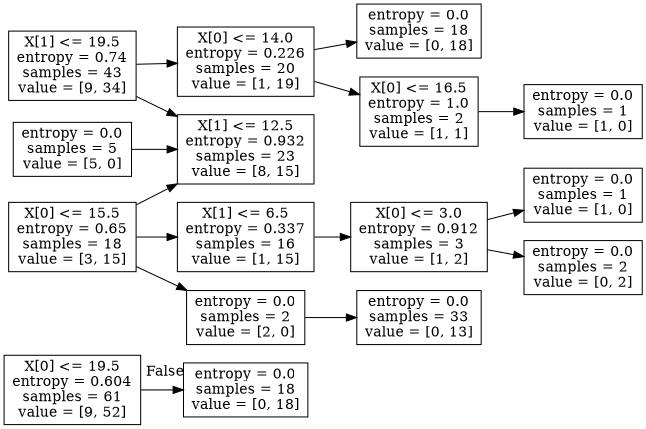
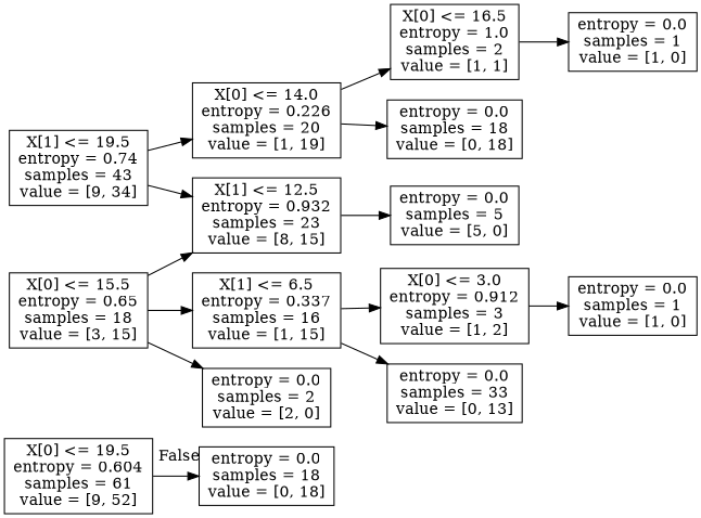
  digraph {
    rankdir=LR
    node [shape=box]
    n1 [label="X[0] <= 19.5\nentropy = 0.604\nsamples = 61\nvalue = [9, 52]"]
    n2 [label="entropy = 0.0\nsamples = 18\nvalue = [0, 18]"]
    n3 [label="X[1] <= 19.5\nentropy = 0.74\nsamples = 43\nvalue = [9, 34]"]
    n4 [label="X[1] <= 12.5\nentropy = 0.932\nsamples = 23\nvalue = [8, 15]"]
    n5 [label="X[0] <= 14.0\nentropy = 0.226\nsamples = 20\nvalue = [1, 19]"]
    n6 [label="entropy = 0.0\nsamples = 5\nvalue = [5, 0]"]
    n7 [label="entropy = 0.0\nsamples = 18\nvalue = [0, 18]"]
    n8 [label="X[0] <= 16.5\nentropy = 1.0\nsamples = 2\nvalue = [1, 1]"]
    n9 [label="X[0] <= 15.5\nentropy = 0.65\nsamples = 18\nvalue = [3, 15]"]
    n10 [label="X[1] <= 6.5\nentropy = 0.337\nsamples = 16\nvalue = [1, 15]"]
    n11 [label="entropy = 0.0\nsamples = 2\nvalue = [2, 0]"]
    n12 [label="entropy = 0.0\nsamples = 33\nvalue = [0, 13]"]
    n13 [label="X[0] <= 3.0\nentropy = 0.912\nsamples = 3\nvalue = [1, 2]"]
-   n14 [label="entropy = 0.0\nsamples = 2\nvalue = [0, 2]"]
    n15 [label="entropy = 0.0\nsamples = 1\nvalue = [1, 0]"]
    n16 [label="entropy = 0.0\nsamples = 1\nvalue = [1, 0]"]
    n1 -> n2 [headlabel=False labelangle=-45 labeldistance=2.5]
    n3 -> n4
    n3 -> n5
-   n6 -> n4
+   n4 -> n6
    n5 -> n7
    n5 -> n8
    n8 -> n16
    n9 -> n4
    n9 -> n10
    n9 -> n11
-   n11 -> n12
+   n10 -> n12
    n10 -> n13
-   n13 -> n14
    n13 -> n15
  }
